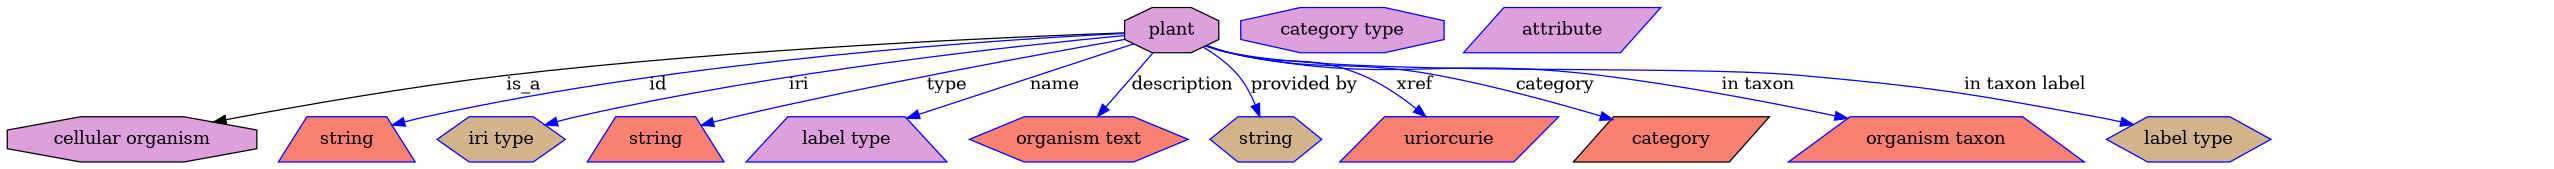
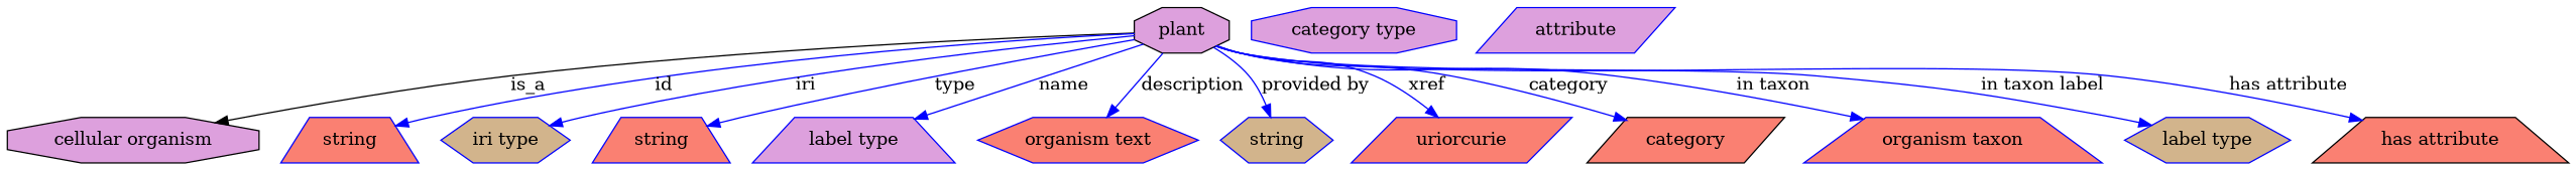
  digraph {
    node [fillcolor=salmon shape=trapezium style=filled color=blue]
    edge [color=blue style=solid]
    n1 [fillcolor=plum height=0.5 label=plant shape=octagon width=0.95686 color=""]
    "cellular organism" [fillcolor=plum height=0.5 shape=octagon width=2.5456 color=""]
    n3 [height=0.5 label=string width=1.0652]
    n4 [fillcolor=tan height=0.5 label="iri type" shape=hexagon width=1.2277]
    n5 [height=0.5 label=string width=1.0652]
    n6 [fillcolor=plum height=0.5 label="label type" width=1.5707]
    n7 [height=0.5 label="organism text" shape=hexagon width=2.0943]
    n8 [fillcolor=tan height=0.5 label=string shape=hexagon width=1.0652]
    n9 [height=0.5 label=uriorcurie shape=parallelogram width=1.5887]
    category [height=0.5 shape=parallelogram width=1.4263 color=""]
    n11 [height=0.5 label="organism taxon" width=2.3109]
    n12 [fillcolor=tan height=0.5 label="label type" shape=hexagon width=1.5707]
+   "has attribute" [height=0.5 width=1.9859 color=""]
    n14 [fillcolor=plum height=0.5 label="category type" shape=octagon width=2.0762]
    n15 [fillcolor=plum height=0.5 label=attribute shape=parallelogram width=1.4443]
    n1 -> "cellular organism" [label=is_a color="" style=""]
    n1 -> n3 [label=id]
    n1 -> n4 [label=iri]
    n1 -> n5 [label=type]
    n1 -> n6 [label=name]
    n1 -> n7 [label=description]
    n1 -> n8 [label="provided by"]
    n1 -> n9 [label=xref]
    n1 -> category [label=category]
    n1 -> n11 [label="in taxon"]
    n1 -> n12 [label="in taxon label"]
+   n1 -> "has attribute" [label="has attribute"]
  }
